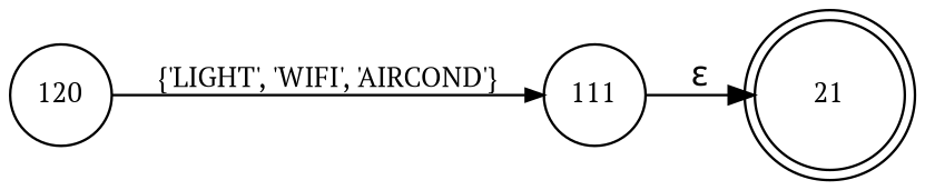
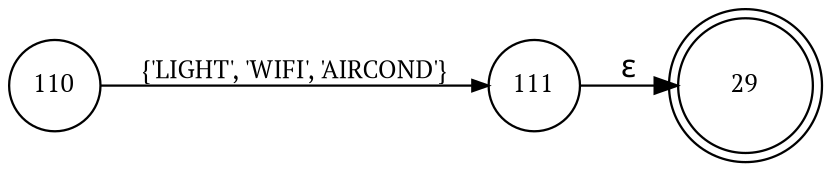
  digraph {
    fontname="PT Serif"
    rankdir=LR
    node [fixedsize=true fontname="PT Serif" fontsize=11 shape=circle peripheries=1]
    edge [fontname="PT Serif"]
-   n1 [label=21 shape=doublecircle width=.6 peripheries=""]
-   n2 [label=120 width=.55]
+   n1 [label=29 shape=doublecircle width=.6 peripheries=""]
+   n2 [label=110 width=.55]
    n3 [label=111 width=.55]
    n2 -> n3 [arrowhead=normal arrowsize=.7 fontsize=11 label="{'LIGHT', 'WIFI', 'AIRCOND'}"]
    n3 -> n1 [label="&epsilon;"]
  }
